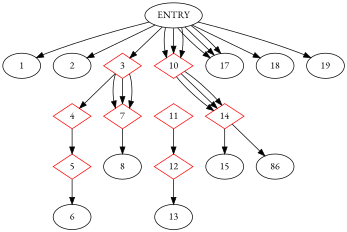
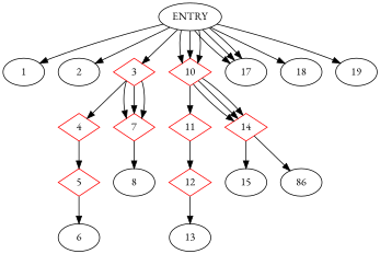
  digraph {
    fontname="EB Garamond"
    node [fontname="EB Garamond"]
    edge [fontname="EB Garamond"]
    ENTRY
    1
    2
    3 [color=red shape=diamond]
    10 [color=red shape=diamond]
    17
    18
    19
    4 [color=red shape=diamond]
    7 [color=red shape=diamond]
    11 [color=red shape=diamond]
    14 [color=red shape=diamond]
    5 [color=red shape=diamond]
    8
    6
    12 [color=red shape=diamond]
    15
    n18 [label=86]
    13
    ENTRY -> 1
    ENTRY -> 2
    ENTRY -> 3
    ENTRY -> 10
    ENTRY -> 10
    ENTRY -> 10
    ENTRY -> 17
    ENTRY -> 17
    ENTRY -> 17
    ENTRY -> 18
    ENTRY -> 19
    3 -> 4
    3 -> 7
    3 -> 7
    3 -> 7
+   10 -> 11
    10 -> 14
    10 -> 14
    10 -> 14
    4 -> 5
    7 -> 8
    11 -> 12
    14 -> 15
    14 -> n18
    5 -> 6
    12 -> 13
  }
